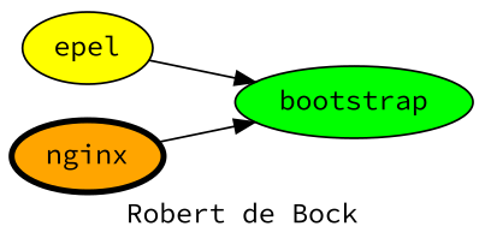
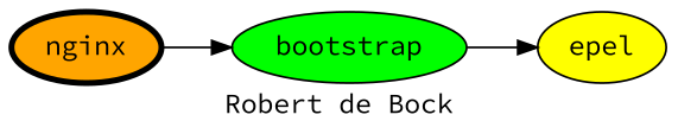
  digraph {
    fontname="Source Code Pro"
    label="Robert de Bock"
    rankdir=LR
    node [fontname="Source Code Pro" style=filled]
    edge [fontname="Source Code Pro"]
    bootstrap [fillcolor=green]
    epel [fillcolor=yellow]
    nginx [fillcolor=orange penwidth=3]
-   epel -> bootstrap
+   bootstrap -> epel
    nginx -> bootstrap
  }
